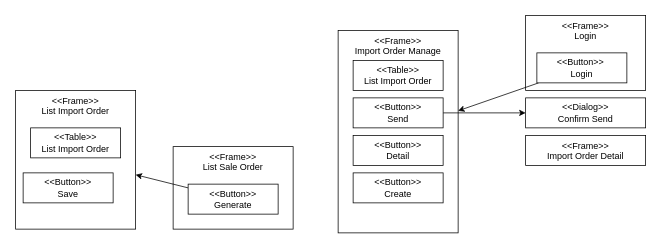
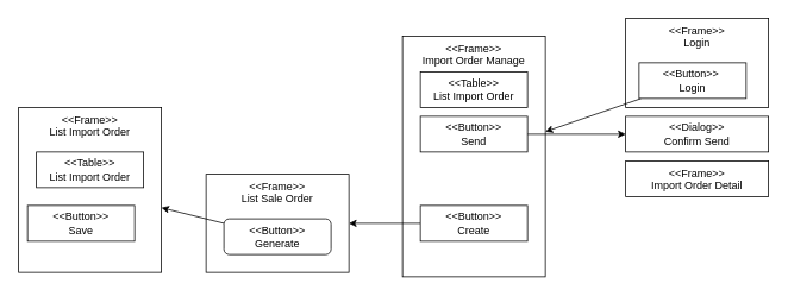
  <mxCell id="0" />
  <mxCell id="1" parent="0" />
  <mxCell id="2" value="&amp;lt;&amp;lt;Frame&amp;gt;&amp;gt;&lt;br&gt;Import Order Manage" style="rounded=0;whiteSpace=wrap;html=1;verticalAlign=top;" parent="1" vertex="1"><mxGeometry x="450" y="40" width="160" height="270" as="geometry" /></mxCell>
  <mxCell id="3" value="&amp;lt;&amp;lt;Table&amp;gt;&amp;gt;&lt;br&gt;List Import Order" style="rounded=0;whiteSpace=wrap;html=1;" parent="1" vertex="1"><mxGeometry x="470" y="80" width="120" height="40" as="geometry" /></mxCell>
  <mxCell id="4" style="edgeStyle=none;rounded=0;orthogonalLoop=1;jettySize=auto;html=1;" edge="1" parent="1" source="5" target="11"><mxGeometry relative="1" as="geometry"><mxPoint x="700" y="144.9" as="targetPoint" /></mxGeometry></mxCell>
  <mxCell id="5" value="&amp;lt;&amp;lt;Button&amp;gt;&amp;gt;&lt;br&gt;Send" style="rounded=0;whiteSpace=wrap;html=1;" parent="1" vertex="1"><mxGeometry x="470" y="130" width="120" height="40" as="geometry" /></mxCell>
- <mxCell id="6" value="&amp;lt;&amp;lt;Button&amp;gt;&amp;gt;&lt;br&gt;Detail" style="rounded=0;whiteSpace=wrap;html=1;" parent="1" vertex="1"><mxGeometry x="470" y="180" width="120" height="40" as="geometry" /></mxCell>
  <mxCell id="7" value="&amp;lt;&amp;lt;Frame&amp;gt;&amp;gt;&lt;br&gt;Login" style="rounded=0;whiteSpace=wrap;html=1;verticalAlign=top;" vertex="1" parent="1"><mxGeometry x="700" y="20" width="160" height="100" as="geometry" /></mxCell>
  <mxCell id="8" style="edgeStyle=none;rounded=0;orthogonalLoop=1;jettySize=auto;html=1;" edge="1" parent="1" source="9" target="2"><mxGeometry relative="1" as="geometry" /></mxCell>
  <mxCell id="9" value="&amp;lt;&amp;lt;Button&amp;gt;&amp;gt;&amp;nbsp;&lt;br&gt;Login" style="rounded=0;whiteSpace=wrap;html=1;" vertex="1" parent="1"><mxGeometry x="715" y="70" width="120" height="40" as="geometry" /></mxCell>
  <mxCell id="10" value="&amp;lt;&amp;lt;Frame&amp;gt;&amp;gt;&lt;br&gt;Import Order Detail" style="rounded=0;whiteSpace=wrap;html=1;verticalAlign=top;" vertex="1" parent="1"><mxGeometry x="700" y="180" width="160" height="40" as="geometry" /></mxCell>
  <mxCell id="11" value="&amp;lt;&amp;lt;Dialog&amp;gt;&amp;gt;&lt;br&gt;Confirm Send" style="rounded=0;whiteSpace=wrap;html=1;" vertex="1" parent="1"><mxGeometry x="700" y="130" width="160" height="40" as="geometry" /></mxCell>
+ <mxCell id="12" style="edgeStyle=none;rounded=0;orthogonalLoop=1;jettySize=auto;html=1;" edge="1" parent="1" source="13" target="14"><mxGeometry relative="1" as="geometry" /></mxCell>
  <mxCell id="13" value="&amp;lt;&amp;lt;Button&amp;gt;&amp;gt;&lt;br&gt;Create" style="rounded=0;whiteSpace=wrap;html=1;" vertex="1" parent="1"><mxGeometry x="470" y="230" width="120" height="40" as="geometry" /></mxCell>
  <mxCell id="14" value="&amp;lt;&amp;lt;Frame&amp;gt;&amp;gt;&lt;br&gt;List Sale Order" style="rounded=0;whiteSpace=wrap;html=1;verticalAlign=top;" vertex="1" parent="1"><mxGeometry x="230" y="195" width="160" height="110" as="geometry" /></mxCell>
  <mxCell id="15" style="edgeStyle=none;rounded=0;orthogonalLoop=1;jettySize=auto;html=1;" edge="1" parent="1" source="16" target="17"><mxGeometry relative="1" as="geometry" /></mxCell>
- <mxCell id="16" value="&amp;lt;&amp;lt;Button&amp;gt;&amp;gt;&lt;br&gt;Generate" style="rounded=0;whiteSpace=wrap;html=1;" vertex="1" parent="1"><mxGeometry x="250" y="245" width="120" height="40" as="geometry" /></mxCell>
+ <mxCell id="16" value="&amp;lt;&amp;lt;Button&amp;gt;&amp;gt;&lt;br&gt;Generate" style="whiteSpace=wrap;html=1;rounded=1;" vertex="1" parent="1"><mxGeometry x="250" y="245" width="120" height="40" as="geometry" /></mxCell>
  <mxCell id="17" value="&amp;lt;&amp;lt;Frame&amp;gt;&amp;gt;&lt;br&gt;List Import Order" style="rounded=0;whiteSpace=wrap;html=1;verticalAlign=top;" vertex="1" parent="1"><mxGeometry x="20" y="120" width="160" height="185" as="geometry" /></mxCell>
  <mxCell id="18" value="&amp;lt;&amp;lt;Table&amp;gt;&amp;gt;&lt;br&gt;List Import Order" style="rounded=0;whiteSpace=wrap;html=1;" vertex="1" parent="1"><mxGeometry x="40" y="170" width="120" height="40" as="geometry" /></mxCell>
  <mxCell id="19" value="&amp;lt;&amp;lt;Button&amp;gt;&amp;gt;&lt;br&gt;Save" style="rounded=0;whiteSpace=wrap;html=1;" vertex="1" parent="1"><mxGeometry x="30" y="230" width="120" height="40" as="geometry" /></mxCell>
